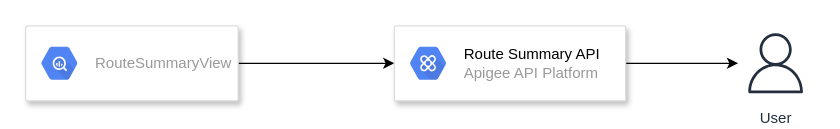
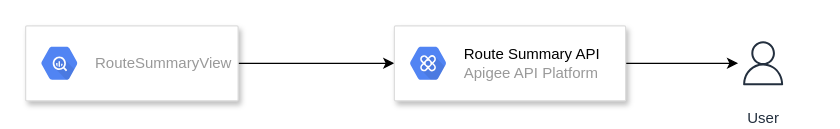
  <mxCell id="0" />
  <mxCell id="1" parent="0" />
  <mxCell id="2" style="edgeStyle=orthogonalEdgeStyle;rounded=0;orthogonalLoop=1;jettySize=auto;html=1;entryX=0;entryY=0.5;entryDx=0;entryDy=0;" edge="1" parent="1" source="3" target="6"><mxGeometry relative="1" as="geometry" /></mxCell>
  <mxCell id="3" value="" style="strokeColor=#dddddd;shadow=1;strokeWidth=1;rounded=1;absoluteArcSize=1;arcSize=2;" vertex="1" parent="1"><mxGeometry x="20" y="20" width="170" height="60" as="geometry" /></mxCell>
  <mxCell id="4" value="RouteSummaryView" style="sketch=0;dashed=0;connectable=0;html=1;fillColor=#5184F3;strokeColor=none;shape=mxgraph.gcp2.hexIcon;prIcon=bigquery;part=1;labelPosition=right;verticalLabelPosition=middle;align=left;verticalAlign=middle;spacingLeft=5;fontColor=#999999;fontSize=12;" vertex="1" parent="3"><mxGeometry y="0.5" width="44" height="39" relative="1" as="geometry"><mxPoint x="5" y="-19.5" as="offset" /></mxGeometry></mxCell>
  <mxCell id="5" value="" style="edgeStyle=orthogonalEdgeStyle;rounded=0;orthogonalLoop=1;jettySize=auto;html=1;" edge="1" parent="1" source="6" target="8"><mxGeometry relative="1" as="geometry" /></mxCell>
  <mxCell id="6" value="" style="strokeColor=#dddddd;shadow=1;strokeWidth=1;rounded=1;absoluteArcSize=1;arcSize=2;" vertex="1" parent="1"><mxGeometry x="315" y="20" width="185" height="60" as="geometry" /></mxCell>
  <mxCell id="7" value="&lt;font color=&quot;#000000&quot;&gt;Route Summary API&lt;/font&gt;&lt;br&gt;Apigee API Platform" style="sketch=0;dashed=0;connectable=0;html=1;fillColor=#5184F3;strokeColor=none;shape=mxgraph.gcp2.hexIcon;prIcon=apigee_api_platform;part=1;labelPosition=right;verticalLabelPosition=middle;align=left;verticalAlign=middle;spacingLeft=5;fontColor=#999999;fontSize=12;" vertex="1" parent="6"><mxGeometry y="0.5" width="44" height="39" relative="1" as="geometry"><mxPoint x="5" y="-19.5" as="offset" /></mxGeometry></mxCell>
- <mxCell id="8" value="User" style="sketch=0;outlineConnect=0;fontColor=#232F3E;gradientColor=none;strokeColor=#232F3E;fillColor=#ffffff;dashed=0;verticalLabelPosition=bottom;verticalAlign=top;align=center;html=1;fontSize=12;fontStyle=0;aspect=fixed;shape=mxgraph.aws4.resourceIcon;resIcon=mxgraph.aws4.user;" vertex="1" parent="1"><mxGeometry x="590" y="20" width="60" height="60" as="geometry" /></mxCell>
+ <mxCell id="8" value="User" style="sketch=0;outlineConnect=0;fontColor=#232F3E;gradientColor=none;strokeColor=#232F3E;fillColor=#ffffff;dashed=0;verticalLabelPosition=bottom;verticalAlign=top;align=center;html=1;fontSize=12;fontStyle=0;aspect=fixed;shape=mxgraph.aws4.resourceIcon;resIcon=mxgraph.aws4.user;" vertex="1" parent="1"><mxGeometry x="590" y="20" width="40" height="60" as="geometry" /></mxCell>
